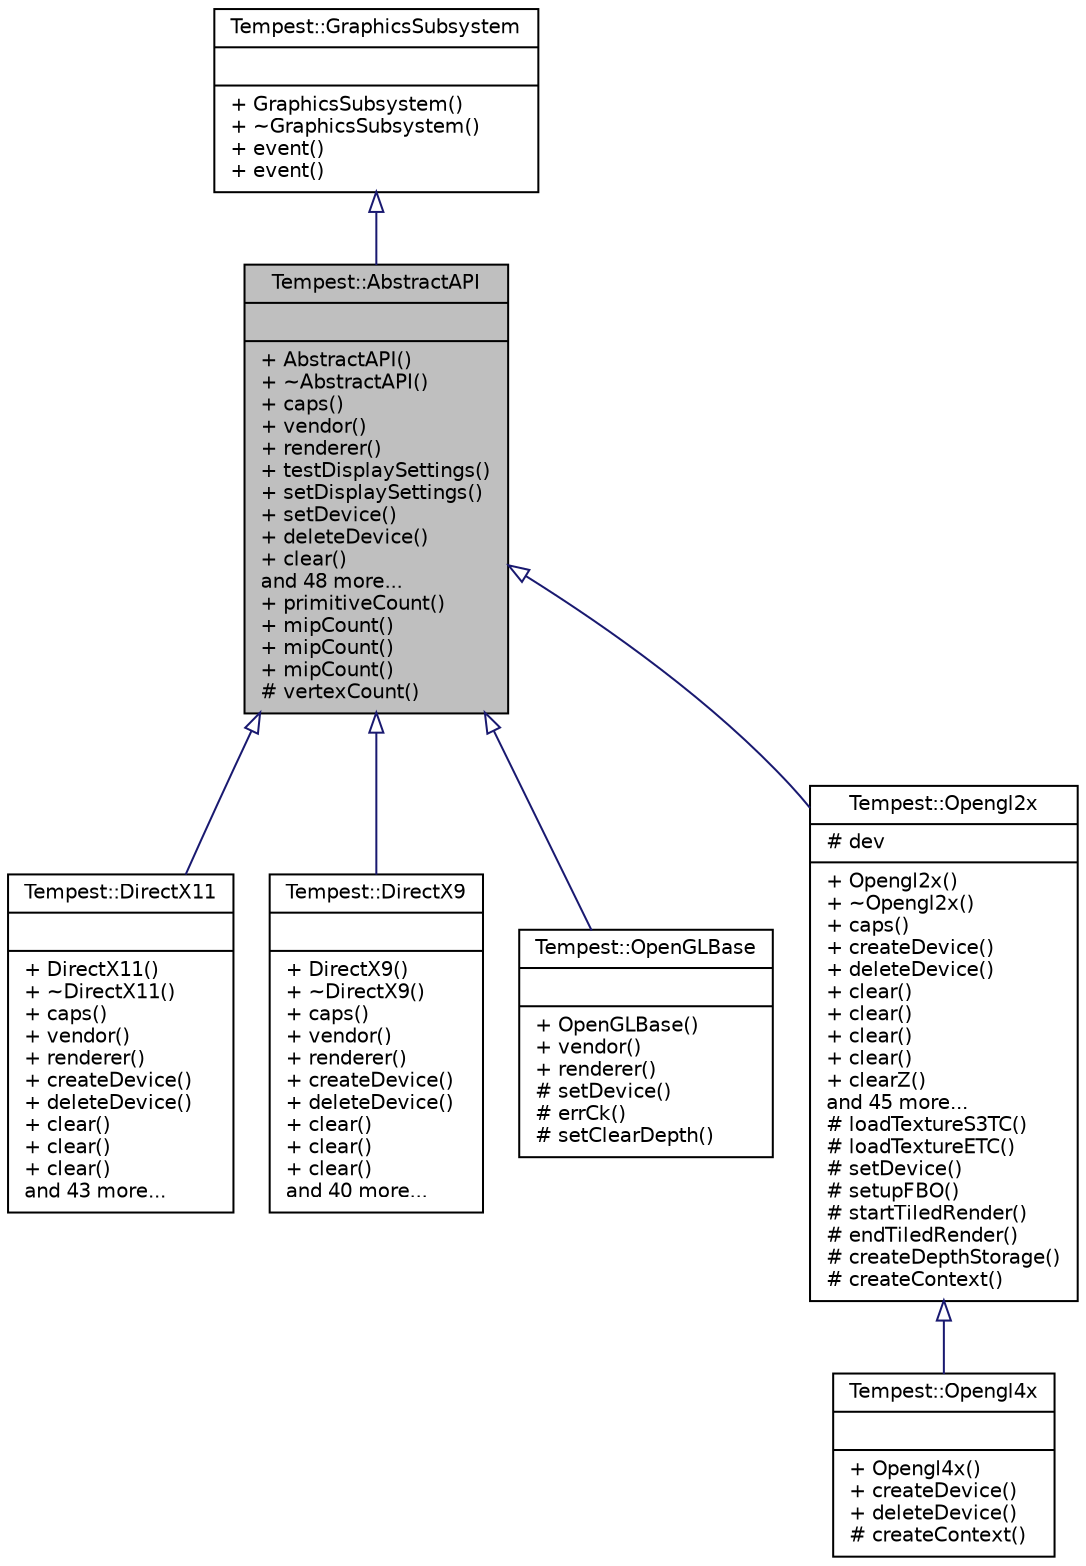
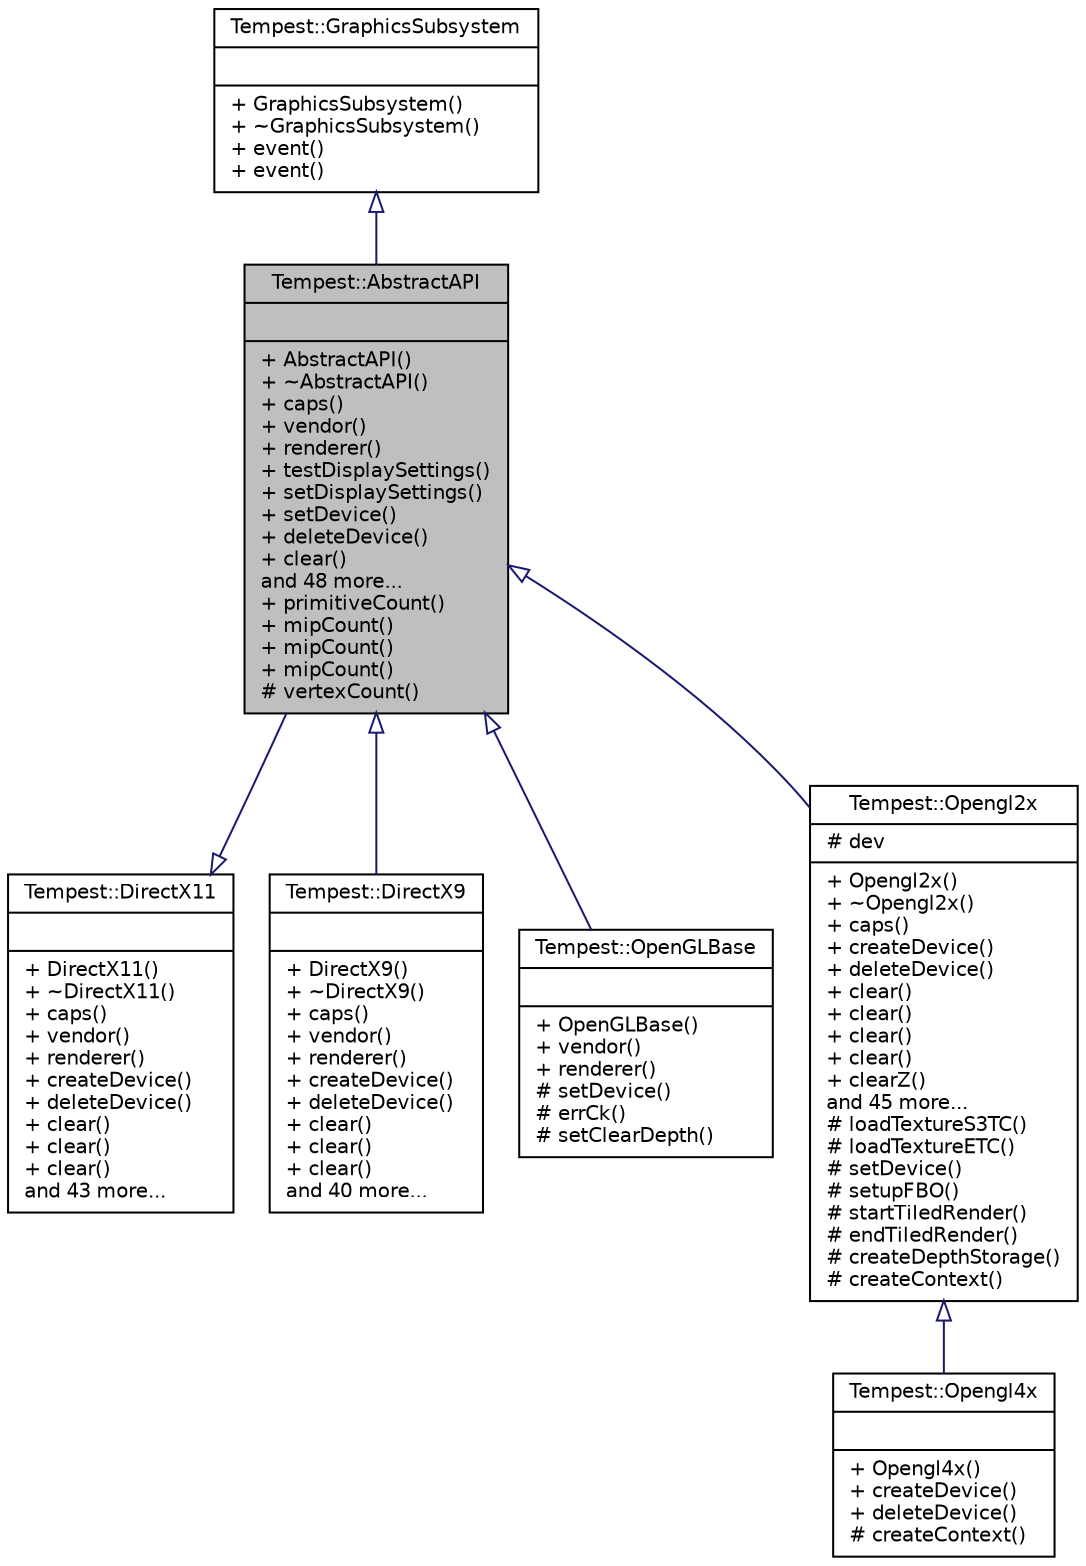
  digraph {
    node [color=black fillcolor=white fontname=Helvetica fontsize=10 shape=record style=filled]
    edge [arrowtail=onormal color=midnightblue dir=back fontname=Helvetica fontsize=10 labelfontname=Helvetica labelfontsize=10 style=solid]
    n1 [fillcolor=grey75 fontcolor=black height=0.2 label="{Tempest::AbstractAPI\n||+ AbstractAPI()\l+ ~AbstractAPI()\l+ caps()\l+ vendor()\l+ renderer()\l+ testDisplaySettings()\l+ setDisplaySettings()\l+ setDevice()\l+ deleteDevice()\l+ clear()\land 48 more...\l+ primitiveCount()\l+ mipCount()\l+ mipCount()\l+ mipCount()\l# vertexCount()\l}" width=0.4]
    n2 [height=0.2 label="{Tempest::DirectX11\n||+ DirectX11()\l+ ~DirectX11()\l+ caps()\l+ vendor()\l+ renderer()\l+ createDevice()\l+ deleteDevice()\l+ clear()\l+ clear()\l+ clear()\land 43 more...\l}" width=0.4]
    n3 [height=0.2 label="{Tempest::DirectX9\n||+ DirectX9()\l+ ~DirectX9()\l+ caps()\l+ vendor()\l+ renderer()\l+ createDevice()\l+ deleteDevice()\l+ clear()\l+ clear()\l+ clear()\land 40 more...\l}" width=0.4]
    n4 [height=0.2 label="{Tempest::OpenGLBase\n||+ OpenGLBase()\l+ vendor()\l+ renderer()\l# setDevice()\l# errCk()\l# setClearDepth()\l}" width=0.4]
    n5 [height=0.2 label="{Tempest::Opengl2x\n|# dev\l|+ Opengl2x()\l+ ~Opengl2x()\l+ caps()\l+ createDevice()\l+ deleteDevice()\l+ clear()\l+ clear()\l+ clear()\l+ clear()\l+ clearZ()\land 45 more...\l# loadTextureS3TC()\l# loadTextureETC()\l# setDevice()\l# setupFBO()\l# startTiledRender()\l# endTiledRender()\l# createDepthStorage()\l# createContext()\l}" width=0.4]
    n6 [height=0.2 label="{Tempest::GraphicsSubsystem\n||+ GraphicsSubsystem()\l+ ~GraphicsSubsystem()\l+ event()\l+ event()\l}" width=0.4]
    n7 [height=0.2 label="{Tempest::Opengl4x\n||+ Opengl4x()\l+ createDevice()\l+ deleteDevice()\l# createContext()\l}" width=0.4]
-   n1 -> n2
+   n2 -> n1
    n1 -> n3
    n1 -> n4
    n1 -> n5
    n5 -> n7
    n6 -> n1
  }
